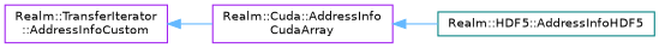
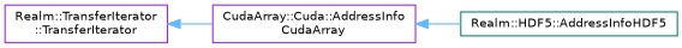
  digraph {
    rankdir=LR
    node [color=purple fillcolor=white fontname=Helvetica fontsize=10 shape=box style=filled]
    edge [color=steelblue1 dir=back fontname=Helvetica fontsize=10 labelfontname=Helvetica labelfontsize=10 style=solid]
-   n1 [height=0.2 label="Realm::TransferIterator\l::AddressInfoCustom" width=0.4]
-   n2 [height=0.2 label="Realm::Cuda::AddressInfo\lCudaArray" width=0.4]
+   n1 [height=0.2 label="Realm::TransferIterator\l::TransferIterator" width=0.4]
+   n2 [height=0.2 label="CudaArray::Cuda::AddressInfo\lCudaArray" width=0.4]
    n3 [color=teal height=0.2 label="Realm::HDF5::AddressInfoHDF5" width=0.4]
    n1 -> n2
    n2 -> n3
  }
